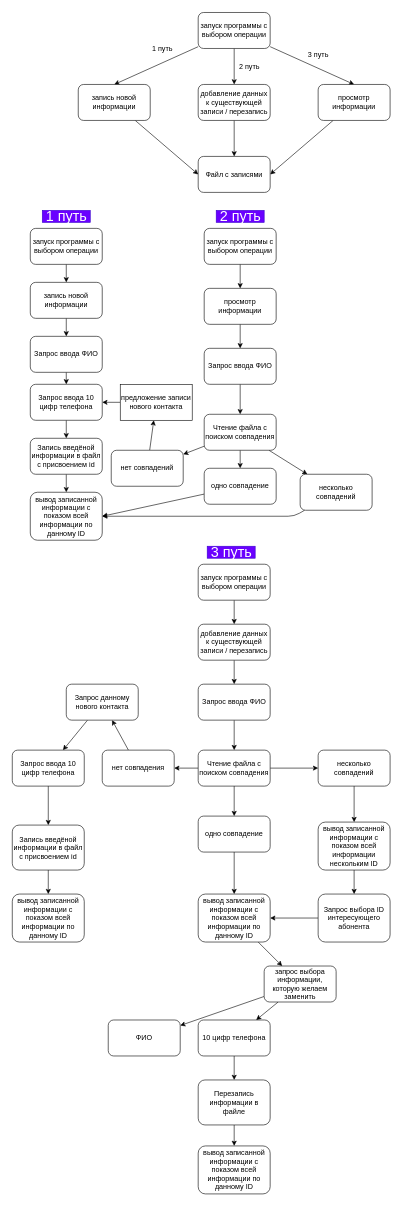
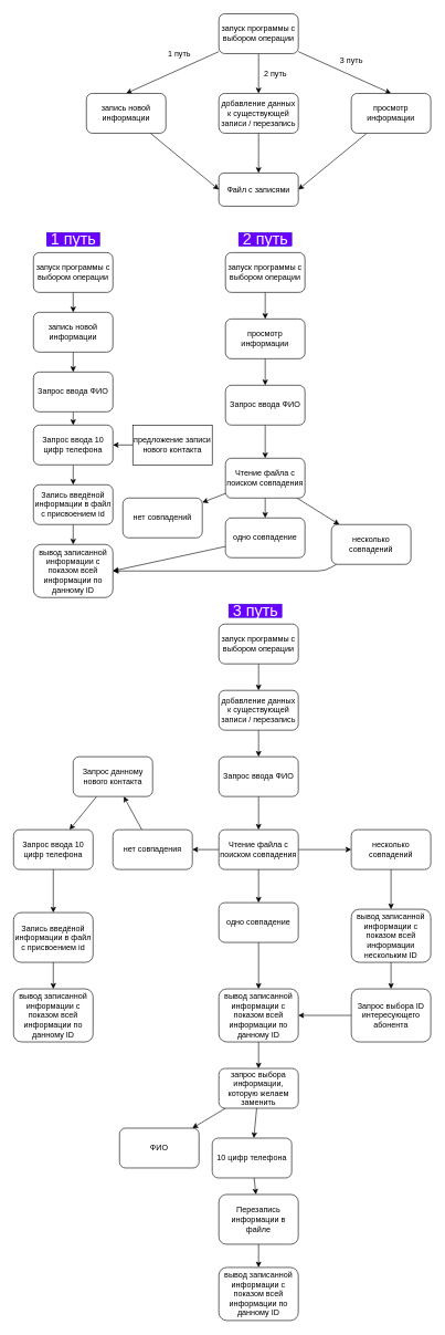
  <mxCell id="0" />
  <mxCell id="1" parent="0" />
  <mxCell id="2" value="" style="edgeStyle=none;html=1;" edge="1" parent="1" source="5" target="9"><mxGeometry relative="1" as="geometry" /></mxCell>
  <mxCell id="3" value="" style="edgeStyle=none;html=1;entryX=0.5;entryY=0;entryDx=0;entryDy=0;" edge="1" parent="1" source="5" target="7"><mxGeometry relative="1" as="geometry"><mxPoint x="170" y="110" as="targetPoint" /></mxGeometry></mxCell>
  <mxCell id="4" value="" style="edgeStyle=none;html=1;entryX=0.5;entryY=0;entryDx=0;entryDy=0;" edge="1" parent="1" source="5" target="11"><mxGeometry relative="1" as="geometry"><mxPoint x="550" y="90" as="targetPoint" /></mxGeometry></mxCell>
  <mxCell id="5" value="запуск программы с выбором операции" style="rounded=1;whiteSpace=wrap;html=1;" vertex="1" parent="1"><mxGeometry x="330" width="120" height="60" as="geometry" y="20" /></mxCell>
  <mxCell id="6" value="" style="edgeStyle=none;html=1;entryX=0;entryY=0.5;entryDx=0;entryDy=0;" edge="1" parent="1" source="7" target="12"><mxGeometry relative="1" as="geometry"><mxPoint x="190" y="280" as="targetPoint" /></mxGeometry></mxCell>
  <mxCell id="7" value="запись новой информации" style="rounded=1;whiteSpace=wrap;html=1;" vertex="1" parent="1"><mxGeometry x="130" y="140" width="120" height="60" as="geometry" /></mxCell>
  <mxCell id="8" value="" style="edgeStyle=none;html=1;" edge="1" parent="1" source="9" target="12"><mxGeometry relative="1" as="geometry" /></mxCell>
  <mxCell id="9" value="добавление данных к существующей записи / перезапись" style="rounded=1;whiteSpace=wrap;html=1;" vertex="1" parent="1"><mxGeometry x="330" y="140" width="120" height="60" as="geometry" /></mxCell>
  <mxCell id="10" value="" style="edgeStyle=none;html=1;entryX=1;entryY=0.5;entryDx=0;entryDy=0;" edge="1" parent="1" source="11" target="12"><mxGeometry relative="1" as="geometry"><mxPoint x="590" y="280" as="targetPoint" /></mxGeometry></mxCell>
  <mxCell id="11" value="&lt;span&gt;просмотр &lt;/span&gt;&lt;span&gt;информации&lt;/span&gt;" style="rounded=1;whiteSpace=wrap;html=1;" vertex="1" parent="1"><mxGeometry x="530" y="140" width="120" height="60" as="geometry" /></mxCell>
- <mxCell id="12" value="Файл с записями" style="rounded=1;whiteSpace=wrap;html=1;" vertex="1" parent="1"><mxGeometry x="330" y="260" width="120" height="60" as="geometry" /></mxCell>
+ <mxCell id="12" value="Файл с записями" style="rounded=1;whiteSpace=wrap;html=1;" vertex="1" parent="1"><mxGeometry x="330" y="260" width="120" height="50" as="geometry" /></mxCell>
  <mxCell id="13" value="" style="edgeStyle=none;html=1;" edge="1" parent="1" source="14" target="16"><mxGeometry relative="1" as="geometry" /></mxCell>
  <mxCell id="14" value="запуск программы с выбором операции" style="rounded=1;whiteSpace=wrap;html=1;" vertex="1" parent="1"><mxGeometry x="50" y="380" width="120" height="60" as="geometry" /></mxCell>
  <mxCell id="15" value="" style="edgeStyle=none;html=1;" edge="1" parent="1" source="16" target="18"><mxGeometry relative="1" as="geometry" /></mxCell>
  <mxCell id="16" value="запись новой информации" style="whiteSpace=wrap;html=1;rounded=1;" vertex="1" parent="1"><mxGeometry x="50" y="470" width="120" height="60" as="geometry" /></mxCell>
  <mxCell id="17" value="" style="edgeStyle=none;html=1;" edge="1" parent="1" source="18" target="20"><mxGeometry relative="1" as="geometry" /></mxCell>
  <mxCell id="18" value="Запрос ввода ФИО" style="whiteSpace=wrap;html=1;rounded=1;" vertex="1" parent="1"><mxGeometry x="50" y="560" width="120" height="60" as="geometry" /></mxCell>
  <mxCell id="19" value="" style="edgeStyle=none;html=1;" edge="1" parent="1" source="20" target="22"><mxGeometry relative="1" as="geometry" /></mxCell>
  <mxCell id="20" value="Запрос ввода 10 цифр телефона" style="whiteSpace=wrap;html=1;rounded=1;" vertex="1" parent="1"><mxGeometry x="50" y="640" width="120" height="60" as="geometry" /></mxCell>
  <mxCell id="21" value="" style="edgeStyle=none;html=1;" edge="1" parent="1" source="22" target="23"><mxGeometry relative="1" as="geometry" /></mxCell>
  <mxCell id="22" value="Запись введёной информации в файл с присвоением id" style="whiteSpace=wrap;html=1;rounded=1;" vertex="1" parent="1"><mxGeometry x="50" y="730" width="120" height="60" as="geometry" /></mxCell>
  <mxCell id="23" value="вывод записанной информации с показом всей информации по данному ID" style="whiteSpace=wrap;html=1;rounded=1;" vertex="1" parent="1"><mxGeometry x="50" y="820" width="120" height="80" as="geometry" /></mxCell>
  <mxCell id="24" value="" style="edgeStyle=none;html=1;" edge="1" parent="1" source="25" target="27"><mxGeometry relative="1" as="geometry" /></mxCell>
  <mxCell id="25" value="запуск программы с выбором операции" style="rounded=1;whiteSpace=wrap;html=1;" vertex="1" parent="1"><mxGeometry x="340" y="380" width="120" height="60" as="geometry" /></mxCell>
  <mxCell id="26" value="" style="edgeStyle=none;html=1;" edge="1" parent="1" source="27" target="29"><mxGeometry relative="1" as="geometry" /></mxCell>
  <mxCell id="27" value="просмотр информации" style="whiteSpace=wrap;html=1;rounded=1;" vertex="1" parent="1"><mxGeometry x="340" y="480" width="120" height="60" as="geometry" /></mxCell>
  <mxCell id="28" value="" style="edgeStyle=none;html=1;" edge="1" parent="1" source="29" target="33"><mxGeometry relative="1" as="geometry" /></mxCell>
  <mxCell id="29" value="Запрос ввода ФИО" style="whiteSpace=wrap;html=1;rounded=1;" vertex="1" parent="1"><mxGeometry x="340" y="580" width="120" height="60" as="geometry" /></mxCell>
  <mxCell id="30" value="" style="edgeStyle=none;html=1;" edge="1" parent="1" source="33" target="35"><mxGeometry relative="1" as="geometry" /></mxCell>
  <mxCell id="31" value="" style="edgeStyle=none;html=1;" edge="1" parent="1" source="33" target="37"><mxGeometry relative="1" as="geometry" /></mxCell>
  <mxCell id="32" value="" style="edgeStyle=none;html=1;" edge="1" parent="1" source="33" target="39"><mxGeometry relative="1" as="geometry" /></mxCell>
  <mxCell id="33" value="Чтение файла с поиском совпадения" style="whiteSpace=wrap;html=1;rounded=1;" vertex="1" parent="1"><mxGeometry x="340" y="690" width="120" height="60" as="geometry" /></mxCell>
  <mxCell id="34" value="" style="edgeStyle=none;html=1;entryX=1;entryY=0.5;entryDx=0;entryDy=0;" edge="1" parent="1" source="35" target="23"><mxGeometry relative="1" as="geometry"><mxPoint x="400" y="890" as="targetPoint" /></mxGeometry></mxCell>
  <mxCell id="35" value="одно совпадение" style="whiteSpace=wrap;html=1;rounded=1;" vertex="1" parent="1"><mxGeometry x="340" y="780" width="120" height="60" as="geometry" /></mxCell>
- <mxCell id="36" value="" style="edgeStyle=none;html=1;" edge="1" parent="1" source="37" target="41"><mxGeometry relative="1" as="geometry" /></mxCell>
  <mxCell id="37" value="нет совпадений" style="whiteSpace=wrap;html=1;rounded=1;" vertex="1" parent="1"><mxGeometry x="185" y="750" width="120" height="60" as="geometry" /></mxCell>
  <mxCell id="38" value="" style="edgeStyle=none;html=1;entryX=1;entryY=0.5;entryDx=0;entryDy=0;" edge="1" parent="1" source="39" target="23"><mxGeometry relative="1" as="geometry"><mxPoint x="550" y="930" as="targetPoint" /><Array as="points"><mxPoint x="490" y="860" /></Array></mxGeometry></mxCell>
  <mxCell id="39" value="несколько совпадений" style="whiteSpace=wrap;html=1;rounded=1;" vertex="1" parent="1"><mxGeometry x="500" y="790" width="120" height="60" as="geometry" /></mxCell>
  <mxCell id="40" value="" style="edgeStyle=none;html=1;" edge="1" parent="1" source="41" target="20"><mxGeometry relative="1" as="geometry" /></mxCell>
  <mxCell id="41" value="предложение записи нового контакта" style="whiteSpace=wrap;html=1;rounded=0;" vertex="1" parent="1"><mxGeometry x="200" y="640" width="120" height="60" as="geometry" /></mxCell>
  <mxCell id="42" value="" style="edgeStyle=none;html=1;" edge="1" parent="1" source="43" target="45"><mxGeometry relative="1" as="geometry" /></mxCell>
  <mxCell id="43" value="запуск программы с выбором операции" style="rounded=1;whiteSpace=wrap;html=1;" vertex="1" parent="1"><mxGeometry x="330" y="940" width="120" height="60" as="geometry" /></mxCell>
  <mxCell id="44" value="" style="edgeStyle=none;html=1;" edge="1" parent="1" source="45" target="47"><mxGeometry relative="1" as="geometry" /></mxCell>
  <mxCell id="45" value="добавление данных к существующей записи / перезапись" style="rounded=1;whiteSpace=wrap;html=1;" vertex="1" parent="1"><mxGeometry x="330" y="1040" width="120" height="60" as="geometry" /></mxCell>
  <mxCell id="46" value="" style="edgeStyle=none;html=1;" edge="1" parent="1" source="47" target="51"><mxGeometry relative="1" as="geometry" /></mxCell>
  <mxCell id="47" value="Запрос ввода ФИО" style="whiteSpace=wrap;html=1;rounded=1;" vertex="1" parent="1"><mxGeometry x="330" y="1140" width="120" height="60" as="geometry" /></mxCell>
  <mxCell id="48" value="" style="edgeStyle=none;html=1;" edge="1" parent="1" source="51" target="53"><mxGeometry relative="1" as="geometry" /></mxCell>
  <mxCell id="49" value="" style="edgeStyle=none;html=1;" edge="1" parent="1" source="51" target="62"><mxGeometry relative="1" as="geometry" /></mxCell>
  <mxCell id="50" value="" style="edgeStyle=none;html=1;" edge="1" parent="1" source="51" target="75"><mxGeometry relative="1" as="geometry" /></mxCell>
  <mxCell id="51" value="Чтение файла с поиском совпадения" style="whiteSpace=wrap;html=1;rounded=1;" vertex="1" parent="1"><mxGeometry x="330" y="1250" width="120" height="60" as="geometry" /></mxCell>
  <mxCell id="52" value="" style="edgeStyle=none;html=1;" edge="1" parent="1" source="53" target="55"><mxGeometry relative="1" as="geometry" /></mxCell>
  <mxCell id="53" value="нет совпадения" style="whiteSpace=wrap;html=1;rounded=1;" vertex="1" parent="1"><mxGeometry x="170" y="1250" width="120" height="60" as="geometry" /></mxCell>
  <mxCell id="54" value="" style="edgeStyle=none;html=1;" edge="1" parent="1" source="55" target="57"><mxGeometry relative="1" as="geometry" /></mxCell>
  <mxCell id="55" value="Запрос данному нового контакта" style="whiteSpace=wrap;html=1;rounded=1;" vertex="1" parent="1"><mxGeometry x="110" y="1140" width="120" height="60" as="geometry" /></mxCell>
  <mxCell id="56" value="" style="edgeStyle=none;html=1;" edge="1" parent="1" source="57" target="59"><mxGeometry relative="1" as="geometry" /></mxCell>
  <mxCell id="57" value="Запрос ввода 10 цифр телефона" style="whiteSpace=wrap;html=1;rounded=1;" vertex="1" parent="1"><mxGeometry x="20" y="1250" width="120" height="60" as="geometry" /></mxCell>
  <mxCell id="58" value="" style="edgeStyle=none;html=1;" edge="1" parent="1" source="59" target="60"><mxGeometry relative="1" as="geometry" /></mxCell>
  <mxCell id="59" value="&lt;span&gt;Запись введёной информации в файл с присвоением id&lt;/span&gt;" style="whiteSpace=wrap;html=1;rounded=1;" vertex="1" parent="1"><mxGeometry x="20" y="1375" width="120" height="75" as="geometry" /></mxCell>
  <mxCell id="60" value="вывод записанной информации с показом всей информации по данному ID" style="whiteSpace=wrap;html=1;rounded=1;" vertex="1" parent="1"><mxGeometry x="20" y="1490" width="120" height="80" as="geometry" /></mxCell>
  <mxCell id="61" value="" style="edgeStyle=none;html=1;" edge="1" parent="1" source="62" target="64"><mxGeometry relative="1" as="geometry" /></mxCell>
  <mxCell id="62" value="одно совпадение" style="whiteSpace=wrap;html=1;rounded=1;" vertex="1" parent="1"><mxGeometry x="330" y="1360" width="120" height="60" as="geometry" /></mxCell>
  <mxCell id="63" value="" style="edgeStyle=none;html=1;" edge="1" parent="1" source="64" target="67"><mxGeometry relative="1" as="geometry" /></mxCell>
  <mxCell id="64" value="вывод записанной информации с показом всей информации по данному ID" style="whiteSpace=wrap;html=1;rounded=1;" vertex="1" parent="1"><mxGeometry x="330" y="1490" width="120" height="80" as="geometry" /></mxCell>
  <mxCell id="65" value="" style="edgeStyle=none;html=1;" edge="1" parent="1" source="67" target="68"><mxGeometry relative="1" as="geometry" /></mxCell>
  <mxCell id="66" value="" style="edgeStyle=none;html=1;" edge="1" parent="1" source="67" target="70"><mxGeometry relative="1" as="geometry" /></mxCell>
- <mxCell id="67" value="запрос выбора информации, которую желаем заменить" style="whiteSpace=wrap;html=1;rounded=1;" vertex="1" parent="1"><mxGeometry x="440" y="1610" width="120" height="60" as="geometry" /></mxCell>
+ <mxCell id="67" value="запрос выбора информации, которую желаем заменить" style="whiteSpace=wrap;html=1;rounded=1;" vertex="1" parent="1"><mxGeometry x="330" y="1610" width="120" height="60" as="geometry" /></mxCell>
  <mxCell id="68" value="ФИО" style="whiteSpace=wrap;html=1;rounded=1;" vertex="1" parent="1"><mxGeometry x="180" y="1700" width="120" height="60" as="geometry" /></mxCell>
  <mxCell id="69" value="" style="edgeStyle=none;html=1;" edge="1" parent="1" source="70" target="72"><mxGeometry relative="1" as="geometry" /></mxCell>
- <mxCell id="70" value="10 цифр телефона" style="whiteSpace=wrap;html=1;rounded=1;" vertex="1" parent="1"><mxGeometry x="330" y="1700" width="120" height="60" as="geometry" /></mxCell>
+ <mxCell id="70" value="10 цифр телефона" style="whiteSpace=wrap;html=1;rounded=1;" vertex="1" parent="1"><mxGeometry x="320" y="1715" width="120" height="60" as="geometry" /></mxCell>
  <mxCell id="71" value="" style="edgeStyle=none;html=1;" edge="1" parent="1" source="72" target="73"><mxGeometry relative="1" as="geometry" /></mxCell>
  <mxCell id="72" value="&lt;span&gt;Перезапись информации в файле&lt;/span&gt;" style="whiteSpace=wrap;html=1;rounded=1;" vertex="1" parent="1"><mxGeometry x="330" y="1800" width="120" height="75" as="geometry" /></mxCell>
  <mxCell id="73" value="вывод записанной информации с показом всей информации по данному ID" style="whiteSpace=wrap;html=1;rounded=1;" vertex="1" parent="1"><mxGeometry x="330" y="1910" width="120" height="80" as="geometry" /></mxCell>
  <mxCell id="74" value="" style="edgeStyle=none;html=1;" edge="1" parent="1" source="75" target="77"><mxGeometry relative="1" as="geometry" /></mxCell>
  <mxCell id="75" value="несколько совпадений" style="whiteSpace=wrap;html=1;rounded=1;" vertex="1" parent="1"><mxGeometry x="530" y="1250" width="120" height="60" as="geometry" /></mxCell>
  <mxCell id="76" value="" style="edgeStyle=none;html=1;" edge="1" parent="1" source="77" target="79"><mxGeometry relative="1" as="geometry" /></mxCell>
  <mxCell id="77" value="вывод записанной информации с показом всей информации нескольким ID" style="whiteSpace=wrap;html=1;rounded=1;" vertex="1" parent="1"><mxGeometry x="530" y="1370" width="120" height="80" as="geometry" /></mxCell>
  <mxCell id="78" value="" style="edgeStyle=none;html=1;entryX=1;entryY=0.5;entryDx=0;entryDy=0;" edge="1" parent="1" source="79" target="64"><mxGeometry relative="1" as="geometry"><mxPoint x="400" y="1620" as="targetPoint" /></mxGeometry></mxCell>
  <mxCell id="79" value="Запрос выбора ID интересующего абонента" style="whiteSpace=wrap;html=1;rounded=1;" vertex="1" parent="1"><mxGeometry x="530" y="1490" width="120" height="80" as="geometry" /></mxCell>
  <mxCell id="80" value="1 путь" style="text;html=1;align=center;verticalAlign=middle;resizable=0;points=[];autosize=1;strokeColor=none;fillColor=none;" vertex="1" parent="1"><mxGeometry x="245" y="70" width="50" height="20" as="geometry" /></mxCell>
  <mxCell id="81" value="2 путь" style="text;html=1;align=center;verticalAlign=middle;resizable=0;points=[];autosize=1;strokeColor=none;fillColor=none;" vertex="1" parent="1"><mxGeometry x="390" y="100" width="50" height="20" as="geometry" /></mxCell>
  <mxCell id="82" value="3 путь" style="text;html=1;align=center;verticalAlign=middle;resizable=0;points=[];autosize=1;strokeColor=none;fillColor=none;" vertex="1" parent="1"><mxGeometry x="505" y="80" width="50" height="20" as="geometry" /></mxCell>
  <mxCell id="83" value="&lt;font style=&quot;font-size: 24px&quot;&gt;2 путь&lt;/font&gt;" style="text;html=1;align=center;verticalAlign=middle;resizable=0;points=[];autosize=1;strokeColor=#3700CC;fillColor=#6a00ff;fontColor=#ffffff;" vertex="1" parent="1"><mxGeometry x="360" y="350" width="80" height="20" as="geometry" /></mxCell>
  <mxCell id="84" value="&lt;font style=&quot;font-size: 24px&quot;&gt;3 путь&lt;/font&gt;" style="text;html=1;align=center;verticalAlign=middle;resizable=0;points=[];autosize=1;strokeColor=#3700CC;fillColor=#6a00ff;fontColor=#ffffff;" vertex="1" parent="1"><mxGeometry x="345" y="910" width="80" height="20" as="geometry" /></mxCell>
  <mxCell id="85" value="&lt;font style=&quot;font-size: 24px&quot;&gt;1 путь&lt;/font&gt;" style="text;html=1;align=center;verticalAlign=middle;resizable=0;points=[];autosize=1;strokeColor=#3700CC;fillColor=#6a00ff;fontColor=#ffffff;" vertex="1" parent="1"><mxGeometry x="70" y="350" width="80" height="20" as="geometry" /></mxCell>
